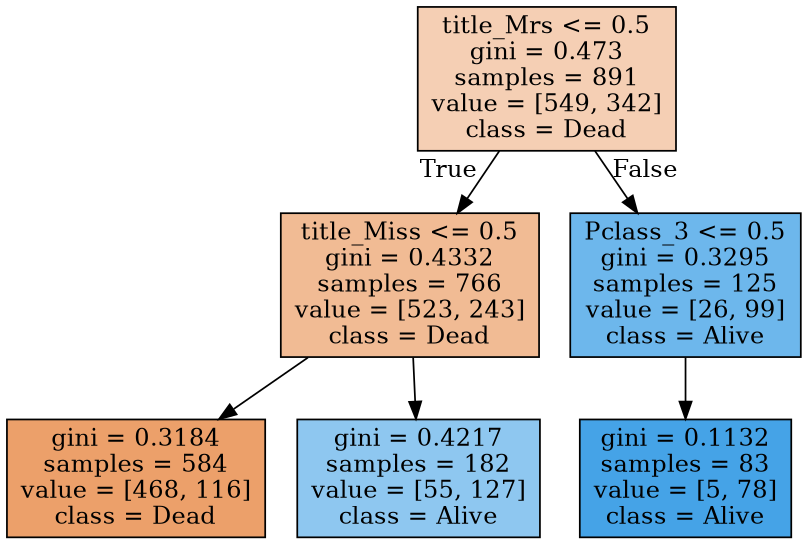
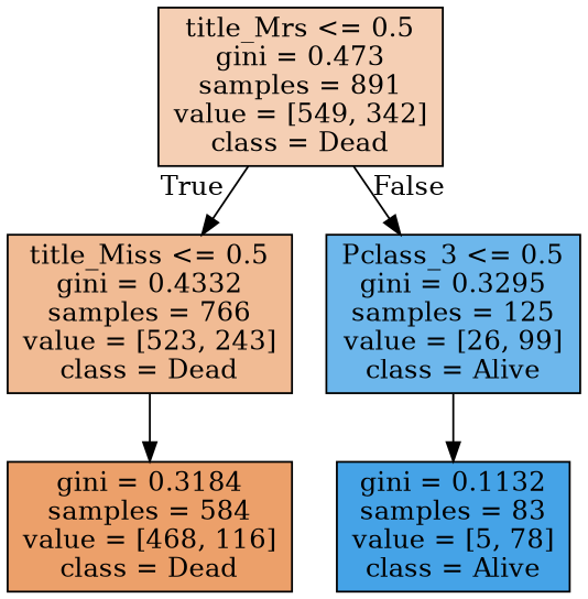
  digraph {
    node [color=black shape=box style=filled]
    n1 [fillcolor="#e5813960" label="title_Mrs <= 0.5\ngini = 0.473\nsamples = 891\nvalue = [549, 342]\nclass = Dead"]
    n2 [fillcolor="#e5813989" label="title_Miss <= 0.5\ngini = 0.4332\nsamples = 766\nvalue = [523, 243]\nclass = Dead"]
    n3 [fillcolor="#399de5bc" label="Pclass_3 <= 0.5\ngini = 0.3295\nsamples = 125\nvalue = [26, 99]\nclass = Alive"]
    n4 [fillcolor="#e58139c0" label="gini = 0.3184\nsamples = 584\nvalue = [468, 116]\nclass = Dead"]
-   n5 [fillcolor="#399de591" label="gini = 0.4217\nsamples = 182\nvalue = [55, 127]\nclass = Alive"]
    n6 [fillcolor="#399de5ef" label="gini = 0.1132\nsamples = 83\nvalue = [5, 78]\nclass = Alive"]
    n1 -> n2 [headlabel=True labelangle=45 labeldistance=2.5]
    n1 -> n3 [headlabel=False labelangle=-45 labeldistance=2.5]
    n2 -> n4
-   n2 -> n5
    n3 -> n6
  }
